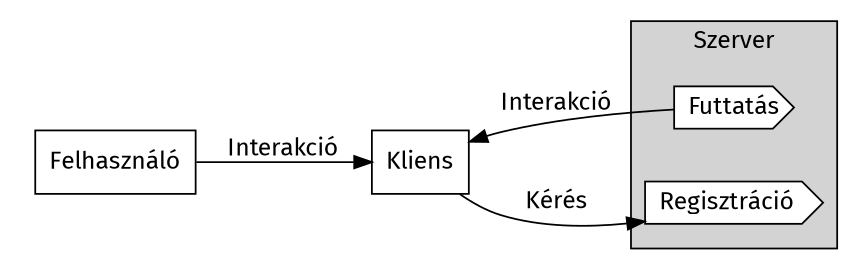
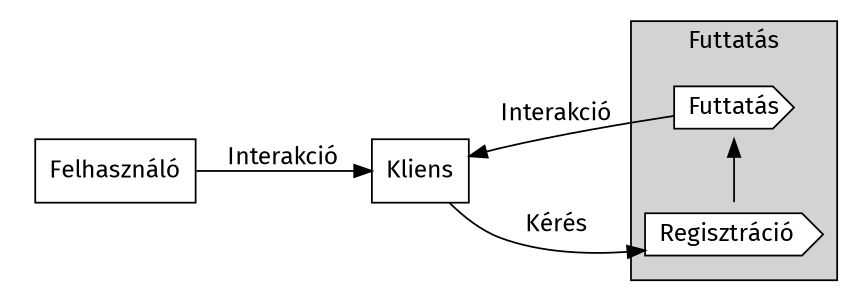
  digraph {
    fontname="Fira Sans"
    rankdir=LR
    node [fontname="Fira Sans" shape=cds]
    edge [fontname="Fira Sans"]
    n1 [fillcolor=white label="Regisztráció  " style=filled]
    n2 [fillcolor=white label="Futtatás" style=filled]
    n3 [label=Kliens shape=rectangle]
    n4 [label="Felhasználó" shape=rectangle]
    subgraph cluster_1 {
      fillcolor=lightgray
-     label=Szerver
+     label="Futtatás"
      style=filled
      n1
      n2
    }
    subgraph cluster_2 {
      style=invis
      n3
      n4
    }
+   n1 -> n2 [constraint=false]
    n2 -> n3 [label="Interakció"]
    n3 -> n1 [label="\n\nKérés"]
    n4 -> n3 [label="Interakció"]
  }
